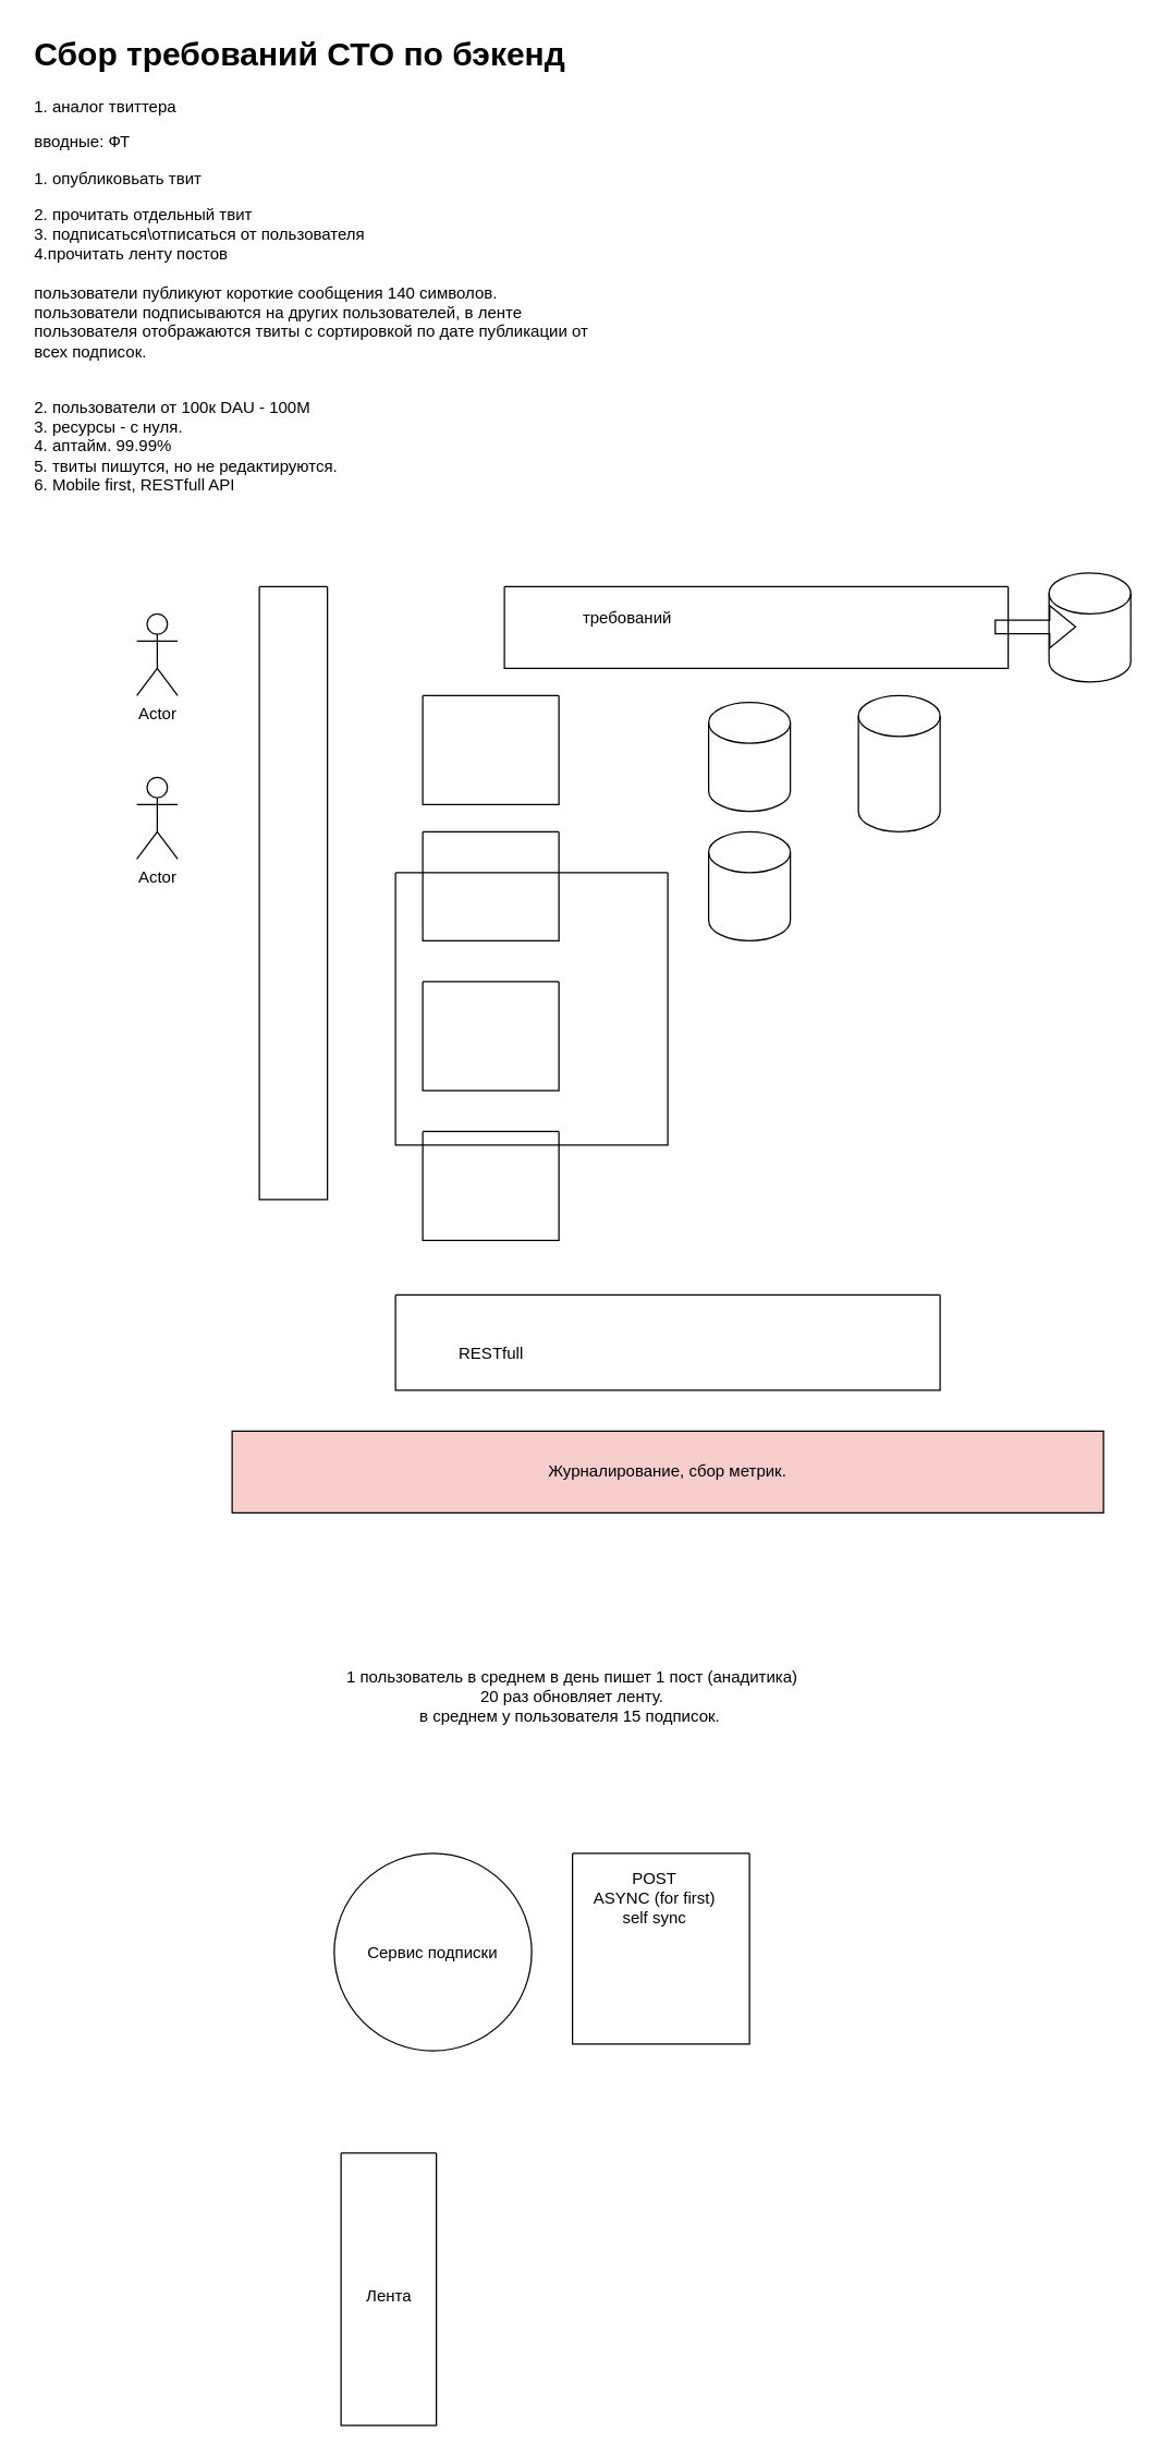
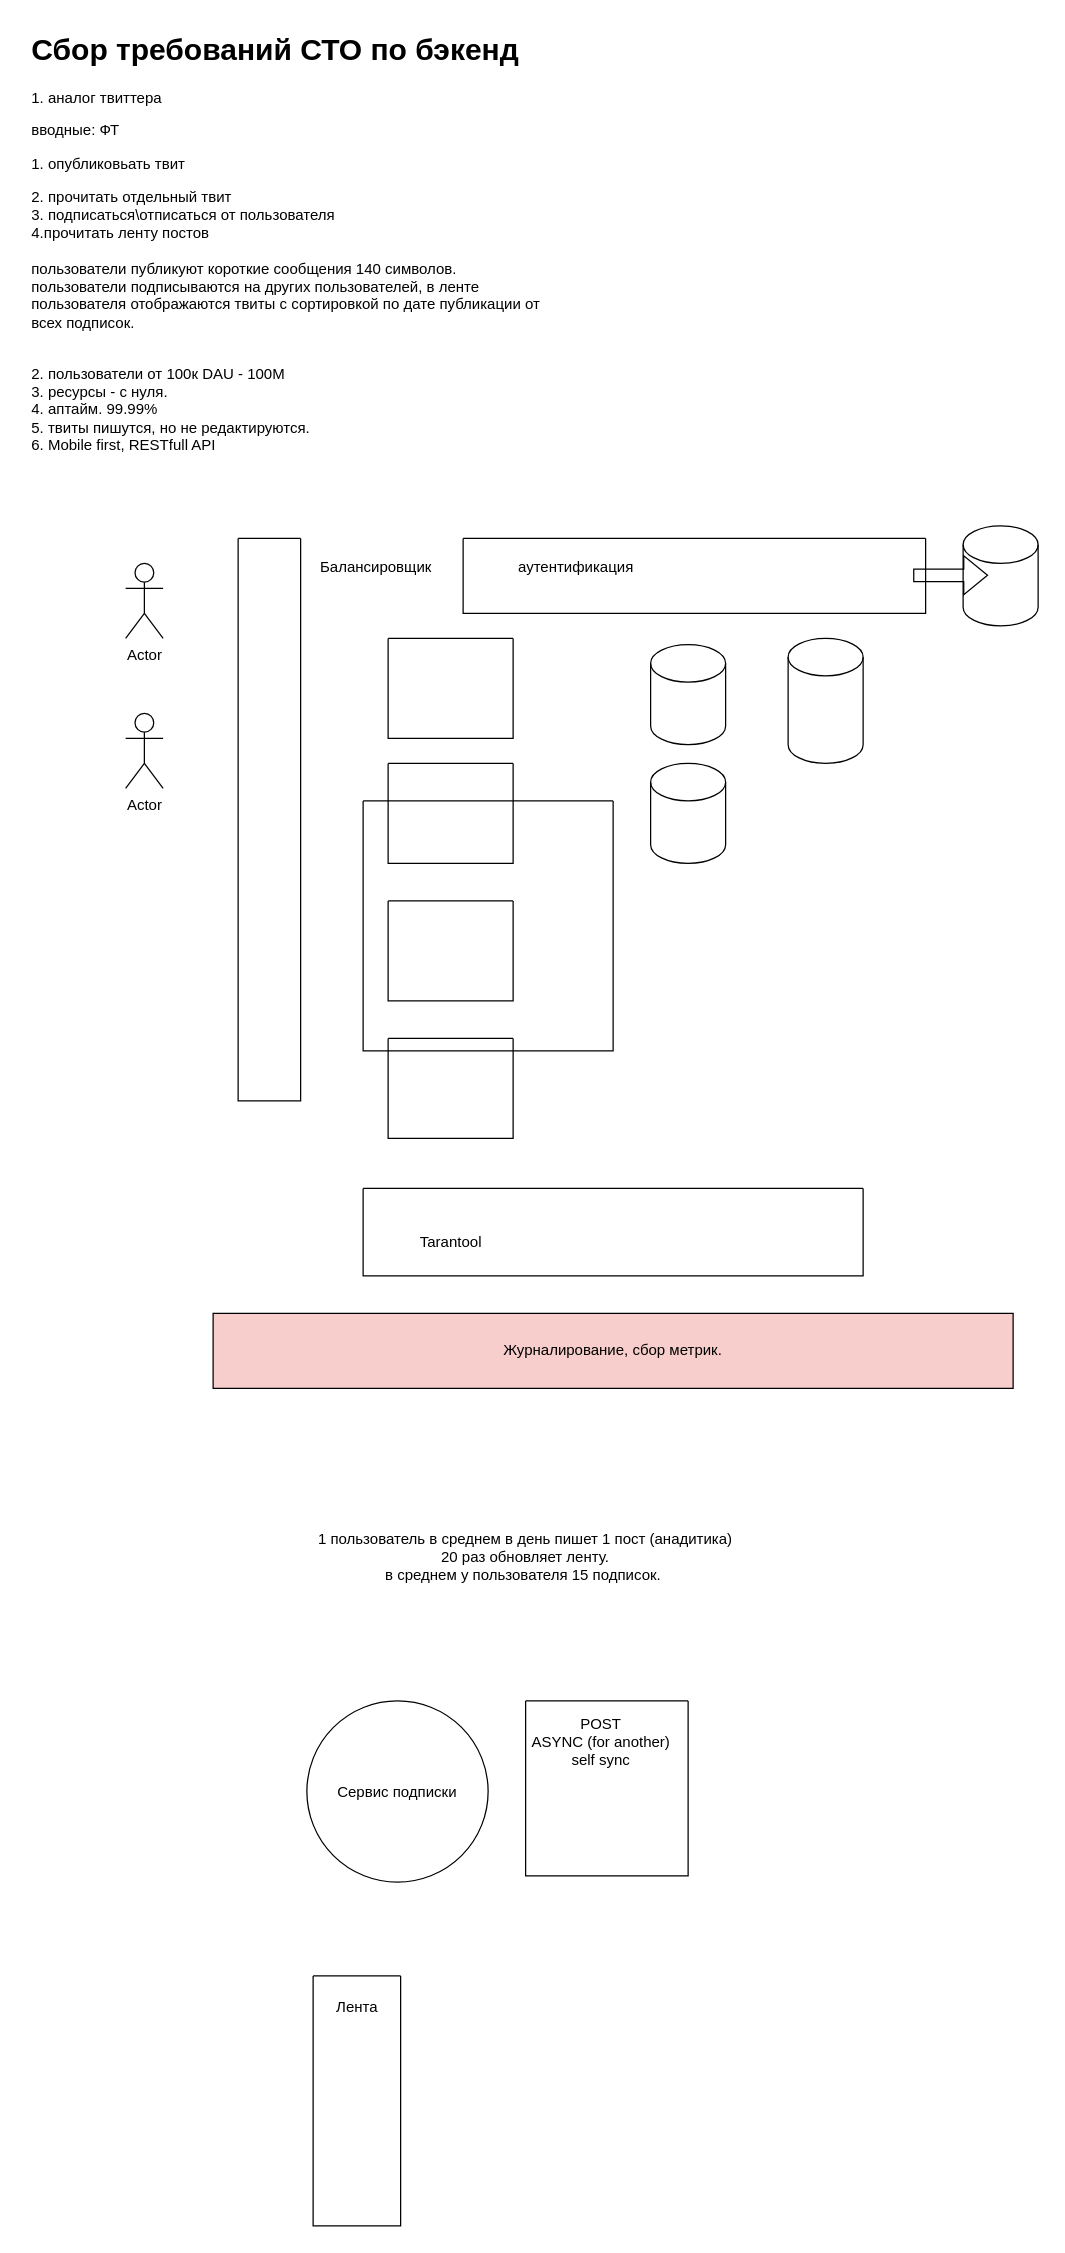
  <mxCell id="0" />
  <mxCell id="1" parent="0" />
  <mxCell id="2" value="&lt;h1&gt;Сбор требований СТО по бэкенд&lt;/h1&gt;&lt;p&gt;1. аналог твиттера&lt;/p&gt;&lt;p&gt;вводные: ФТ&amp;nbsp;&lt;/p&gt;&lt;p&gt;1. опубликовьать твит&lt;/p&gt;&lt;p&gt;2. прочитать отдельный твит&amp;nbsp;&lt;br&gt;3. подписаться\отписаться от пользователя&amp;nbsp;&lt;br&gt;4.прочитать ленту постов&lt;br&gt;&lt;br&gt;пользователи публикуют короткие сообщения 140 символов.&amp;nbsp;&lt;br&gt;пользователи подписываются на других пользователей, в ленте пользователя отображаются твиты с сортировкой по дате публикации от всех подписок.&amp;nbsp; &amp;nbsp;&lt;/p&gt;&lt;p&gt;&lt;br&gt;2. пользователи от 100к DAU - 100M&lt;br&gt;3. ресурсы - с нуля.&lt;br&gt;4. аптайм. 99.99%&amp;nbsp;&lt;br&gt;5. твиты пишутся, но не редактируются.&amp;nbsp;&lt;br&gt;6. Mobile first, RESTfull API&lt;/p&gt;" style="text;html=1;strokeColor=none;fillColor=none;spacing=5;spacingTop=-20;whiteSpace=wrap;overflow=hidden;rounded=0;" vertex="1" parent="1"><mxGeometry x="20" y="20" width="440" height="350" as="geometry" /></mxCell>
  <mxCell id="3" value="Actor" style="shape=umlActor;verticalLabelPosition=bottom;verticalAlign=top;html=1;outlineConnect=0;" vertex="1" parent="1"><mxGeometry x="100" y="450" width="30" height="60" as="geometry" /></mxCell>
  <mxCell id="4" value="Actor" style="shape=umlActor;verticalLabelPosition=bottom;verticalAlign=top;html=1;outlineConnect=0;" vertex="1" parent="1"><mxGeometry x="100" y="570" width="30" height="60" as="geometry" /></mxCell>
  <mxCell id="5" value="" style="swimlane;startSize=0;" vertex="1" parent="1"><mxGeometry x="190" y="430" width="50" height="450" as="geometry"><mxRectangle x="190" y="420" width="50" height="40" as="alternateBounds" /></mxGeometry></mxCell>
+ <mxCell id="6" value="Балансировщик" style="text;html=1;align=center;verticalAlign=middle;resizable=0;points=[];autosize=1;strokeColor=none;fillColor=none;" vertex="1" parent="1"><mxGeometry x="245" y="438" width="110" height="30" as="geometry" /></mxCell>
  <mxCell id="7" value="" style="swimlane;startSize=0;" vertex="1" parent="1"><mxGeometry x="370" y="430" width="370" height="60" as="geometry"><mxRectangle x="190" y="420" width="50" height="40" as="alternateBounds" /></mxGeometry></mxCell>
- <mxCell id="8" value="требований" style="text;html=1;align=center;verticalAlign=middle;resizable=0;points=[];autosize=1;strokeColor=none;fillColor=none;" vertex="1" parent="7"><mxGeometry x="30" y="8" width="120" height="30" as="geometry" /></mxCell>
+ <mxCell id="8" value="аутентификация" style="text;html=1;align=center;verticalAlign=middle;resizable=0;points=[];autosize=1;strokeColor=none;fillColor=none;" vertex="1" parent="7"><mxGeometry x="30" y="8" width="120" height="30" as="geometry" /></mxCell>
  <mxCell id="9" value="" style="shape=cylinder3;whiteSpace=wrap;html=1;boundedLbl=1;backgroundOutline=1;size=15;" vertex="1" parent="1"><mxGeometry x="770" y="420" width="60" height="80" as="geometry" /></mxCell>
  <mxCell id="10" value="" style="shape=flexArrow;endArrow=classic;html=1;rounded=0;" edge="1" parent="1"><mxGeometry width="50" height="50" relative="1" as="geometry"><mxPoint x="730" y="459.5" as="sourcePoint" /><mxPoint x="790" y="459.5" as="targetPoint" /></mxGeometry></mxCell>
  <mxCell id="11" value="Сервис подписки" style="ellipse;whiteSpace=wrap;html=1;aspect=fixed;" vertex="1" parent="1"><mxGeometry x="245" y="1360" width="145" height="145" as="geometry" /></mxCell>
  <mxCell id="12" value="" style="swimlane;startSize=0;" vertex="1" parent="1"><mxGeometry x="310" y="510" width="100" height="80" as="geometry" /></mxCell>
  <mxCell id="13" value="" style="swimlane;startSize=0;" vertex="1" parent="1"><mxGeometry x="310" y="610" width="100" height="80" as="geometry" /></mxCell>
  <mxCell id="14" value="" style="swimlane;startSize=0;" vertex="1" parent="1"><mxGeometry x="310" y="720" width="100" height="80" as="geometry" /></mxCell>
  <mxCell id="15" value="" style="swimlane;startSize=0;" vertex="1" parent="1"><mxGeometry x="310" y="830" width="100" height="80" as="geometry" /></mxCell>
  <mxCell id="16" value="" style="shape=cylinder3;whiteSpace=wrap;html=1;boundedLbl=1;backgroundOutline=1;size=15;" vertex="1" parent="1"><mxGeometry x="520" y="515" width="60" height="80" as="geometry" /></mxCell>
  <mxCell id="17" value="" style="shape=cylinder3;whiteSpace=wrap;html=1;boundedLbl=1;backgroundOutline=1;size=15;" vertex="1" parent="1"><mxGeometry x="520" y="610" width="60" height="80" as="geometry" /></mxCell>
  <mxCell id="18" value="Журналирование, сбор метрик." style="rounded=0;whiteSpace=wrap;html=1;fillColor=#f8cecc;" vertex="1" parent="1"><mxGeometry x="170" y="1050" width="640" height="60" as="geometry" /></mxCell>
  <mxCell id="19" value="" style="swimlane;startSize=0;" vertex="1" parent="1"><mxGeometry x="290" y="950" width="400" height="70" as="geometry" /></mxCell>
- <mxCell id="20" value="RESTfull" style="text;html=1;align=center;verticalAlign=middle;resizable=0;points=[];autosize=1;strokeColor=none;fillColor=none;" vertex="1" parent="1"><mxGeometry x="325" y="978" width="70" height="30" as="geometry" /></mxCell>
+ <mxCell id="20" value="Tarantool" style="text;html=1;align=center;verticalAlign=middle;resizable=0;points=[];autosize=1;strokeColor=none;fillColor=none;" vertex="1" parent="1"><mxGeometry x="325" y="978" width="70" height="30" as="geometry" /></mxCell>
  <mxCell id="21" value="" style="swimlane;startSize=0;" vertex="1" parent="1"><mxGeometry x="290" y="640" width="200" height="200" as="geometry" /></mxCell>
  <mxCell id="22" value="" style="swimlane;startSize=0;" vertex="1" parent="1"><mxGeometry x="250" y="1580" width="70" height="200" as="geometry" /></mxCell>
- <mxCell id="23" value="Лента" style="text;html=1;align=center;verticalAlign=middle;resizable=0;points=[];autosize=1;strokeColor=none;fillColor=none;" vertex="1" parent="22"><mxGeometry x="5" y="90" width="60" height="30" as="geometry" /></mxCell>
+ <mxCell id="23" value="Лента" style="text;html=1;align=center;verticalAlign=middle;resizable=0;points=[];autosize=1;strokeColor=none;fillColor=none;" vertex="1" parent="22"><mxGeometry x="5" y="10" width="60" height="30" as="geometry" /></mxCell>
  <mxCell id="24" value="" style="swimlane;startSize=0;" vertex="1" parent="1"><mxGeometry x="420" y="1360" width="130" height="140" as="geometry" /></mxCell>
- <mxCell id="25" value="POST&lt;br&gt;ASYNC (for first)&lt;br&gt;self sync" style="text;html=1;align=center;verticalAlign=middle;resizable=0;points=[];autosize=1;strokeColor=none;fillColor=none;" vertex="1" parent="1"><mxGeometry x="415" y="1363" width="130" height="60" as="geometry" /></mxCell>
+ <mxCell id="25" value="POST&lt;br&gt;ASYNC (for another)&lt;br&gt;self sync" style="text;html=1;align=center;verticalAlign=middle;resizable=0;points=[];autosize=1;strokeColor=none;fillColor=none;" vertex="1" parent="1"><mxGeometry x="415" y="1363" width="130" height="60" as="geometry" /></mxCell>
  <mxCell id="26" value="1 пользователь в среднем в день пишет 1 пост (анадитика)&lt;br&gt;20 раз обновляет ленту.&lt;br&gt;в среднем у пользователя 15 подписок.&amp;nbsp;" style="text;html=1;strokeColor=none;fillColor=none;align=center;verticalAlign=middle;whiteSpace=wrap;rounded=0;" vertex="1" parent="1"><mxGeometry x="230" y="1200" width="380" height="90" as="geometry" /></mxCell>
  <mxCell id="27" value="" style="shape=cylinder3;whiteSpace=wrap;html=1;boundedLbl=1;backgroundOutline=1;size=15;" vertex="1" parent="1"><mxGeometry x="630" y="510" width="60" height="100" as="geometry" /></mxCell>
